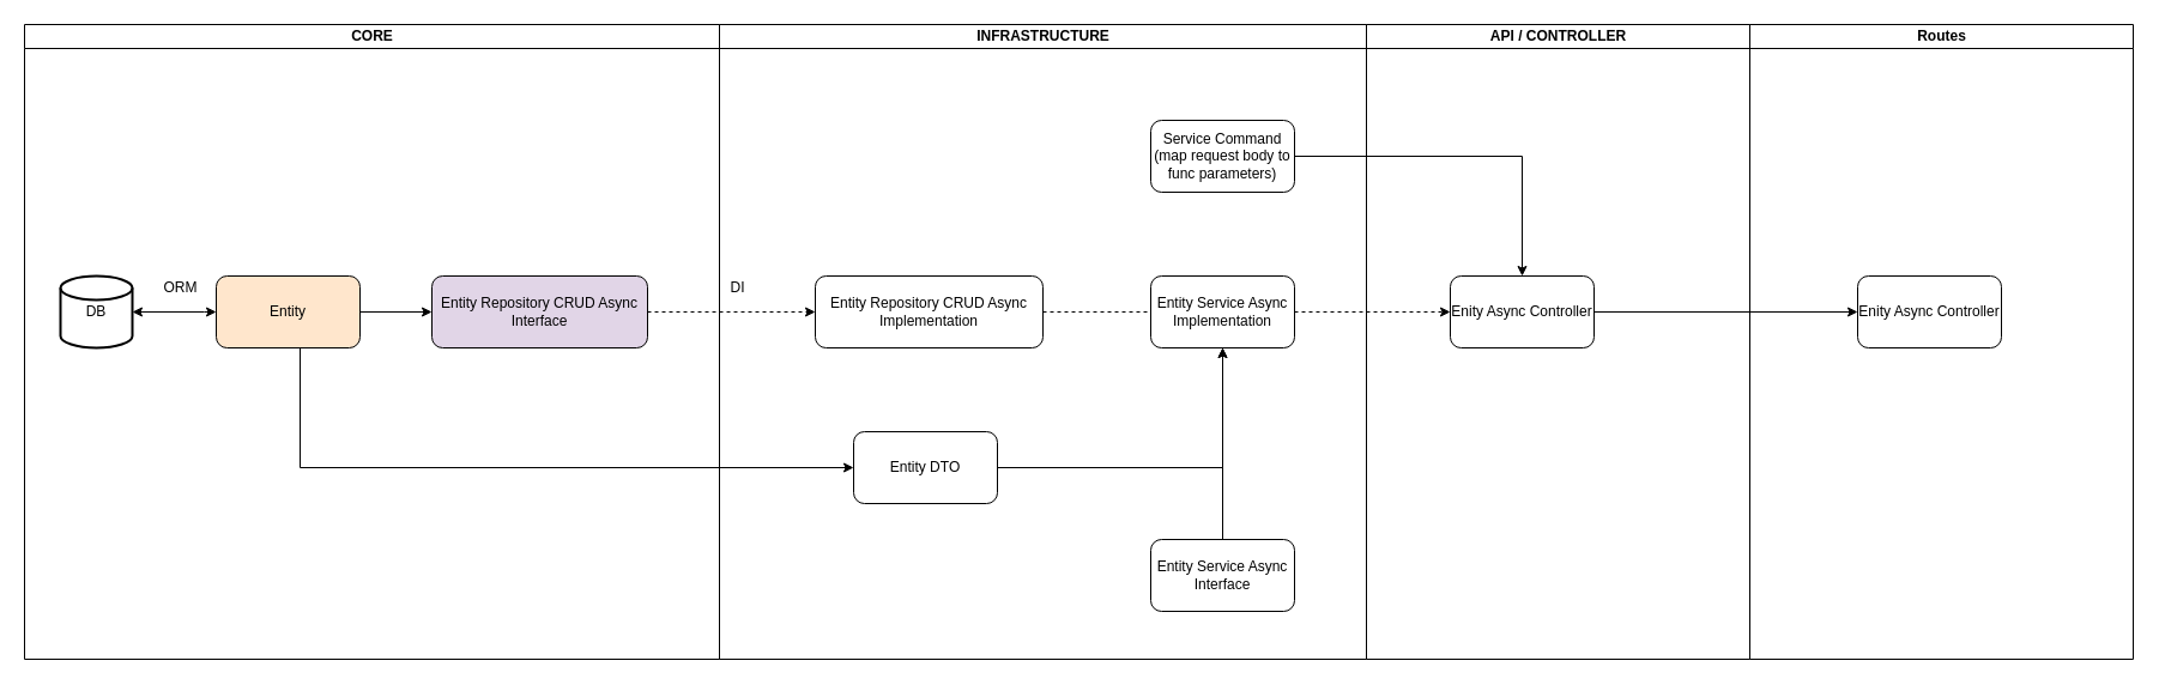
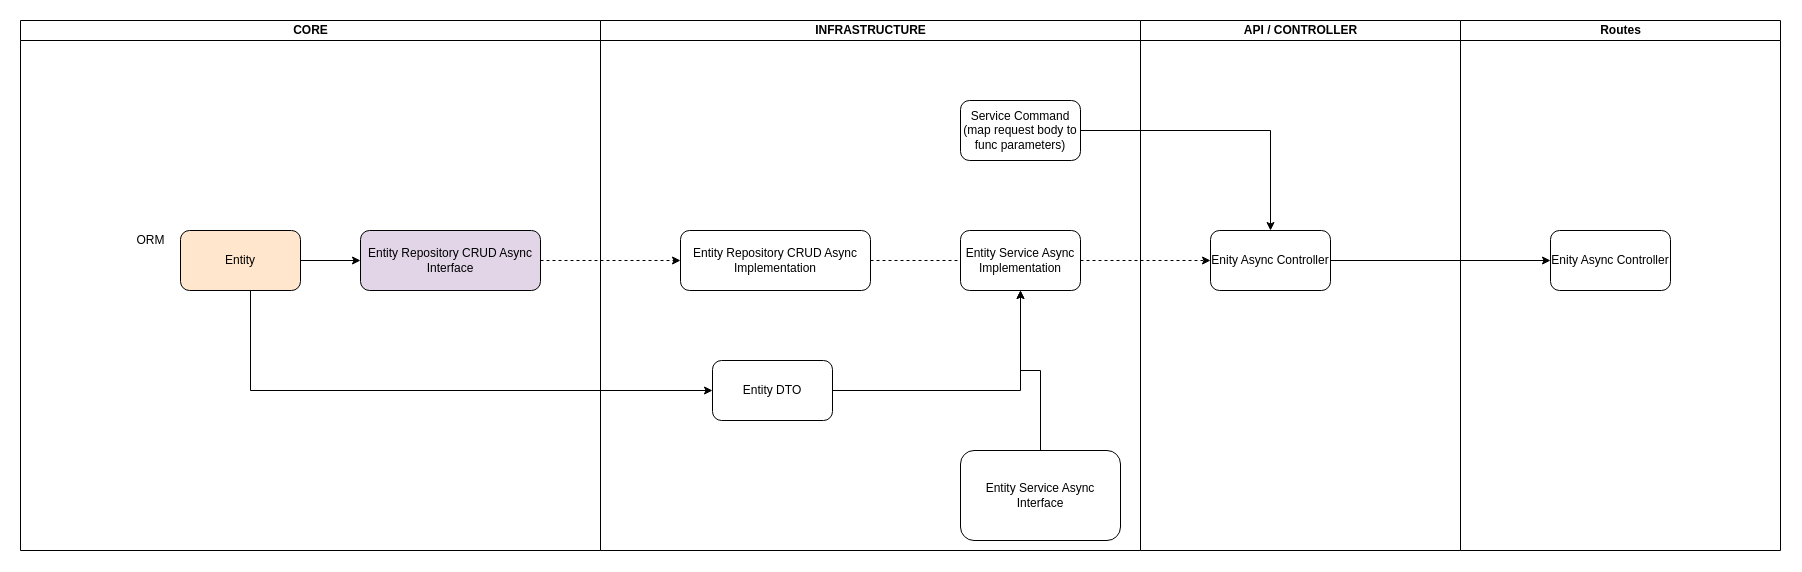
  <mxCell id="0" />
  <mxCell id="1" parent="0" />
- <mxCell id="2" value="DB" style="strokeWidth=2;html=1;shape=mxgraph.flowchart.database;whiteSpace=wrap;" parent="1" vertex="1"><mxGeometry x="50" y="230" width="60" height="60" as="geometry" /></mxCell>
- <mxCell id="3" style="edgeStyle=orthogonalEdgeStyle;rounded=0;orthogonalLoop=1;jettySize=auto;html=1;startArrow=classic;startFill=1;" parent="1" source="10" target="2" edge="1"><mxGeometry relative="1" as="geometry"><Array as="points"><mxPoint x="170" y="260" /><mxPoint x="170" y="260" /></Array></mxGeometry></mxCell>
  <mxCell id="4" style="edgeStyle=orthogonalEdgeStyle;rounded=0;orthogonalLoop=1;jettySize=auto;html=1;entryX=0;entryY=0.5;entryDx=0;entryDy=0;startArrow=none;startFill=0;" parent="1" source="10" target="6" edge="1"><mxGeometry relative="1" as="geometry"><Array as="points"><mxPoint x="250" y="390" /><mxPoint x="600" y="390" /></Array></mxGeometry></mxCell>
  <mxCell id="5" style="edgeStyle=orthogonalEdgeStyle;rounded=0;orthogonalLoop=1;jettySize=auto;html=1;" edge="1" parent="1" source="6" target="19"><mxGeometry relative="1" as="geometry" /></mxCell>
  <mxCell id="6" value="Entity DTO" style="rounded=1;whiteSpace=wrap;html=1;" parent="1" vertex="1"><mxGeometry x="712" y="360" width="120" height="60" as="geometry" /></mxCell>
  <mxCell id="7" value="" style="group" parent="1" vertex="1" connectable="0"><mxGeometry x="20" y="20" width="1120" height="530" as="geometry" /></mxCell>
  <mxCell id="8" value="CORE" style="swimlane;html=1;startSize=20;horizontal=1;containerType=tree;fillColor=none;" parent="7" vertex="1"><mxGeometry width="580" height="530" as="geometry" /></mxCell>
  <mxCell id="9" value="Entity Repository CRUD Async Interface" style="rounded=1;whiteSpace=wrap;html=1;fillColor=#e1d5e7;" parent="8" vertex="1"><mxGeometry x="340" y="210" width="180" height="60" as="geometry" /></mxCell>
  <mxCell id="10" value="Entity" style="rounded=1;whiteSpace=wrap;html=1;fillColor=#ffe6cc;" parent="8" vertex="1"><mxGeometry x="160" y="210" width="120" height="60" as="geometry" /></mxCell>
  <mxCell id="11" style="edgeStyle=orthogonalEdgeStyle;rounded=0;orthogonalLoop=1;jettySize=auto;html=1;startArrow=none;startFill=0;" parent="8" source="10" target="9" edge="1"><mxGeometry relative="1" as="geometry" /></mxCell>
  <mxCell id="12" value="ORM" style="text;html=1;align=center;verticalAlign=middle;resizable=0;points=[];autosize=1;" parent="8" vertex="1"><mxGeometry x="110" y="210" width="40" height="20" as="geometry" /></mxCell>
  <mxCell id="13" value="INFRASTRUCTURE" style="swimlane;html=1;startSize=20;horizontal=1;containerType=tree;fillColor=none;" parent="7" vertex="1"><mxGeometry x="580" width="540" height="530" as="geometry" /></mxCell>
  <mxCell id="14" style="edgeStyle=orthogonalEdgeStyle;rounded=0;orthogonalLoop=1;jettySize=auto;html=1;entryX=0;entryY=0.5;entryDx=0;entryDy=0;startArrow=none;startFill=0;dashed=1;endArrow=none;" parent="13" source="15" target="19" edge="1"><mxGeometry relative="1" as="geometry" /></mxCell>
  <mxCell id="15" value="Entity Repository CRUD Async Implementation" style="rounded=1;whiteSpace=wrap;html=1;" parent="13" vertex="1"><mxGeometry x="80" y="210" width="190" height="60" as="geometry" /></mxCell>
- <mxCell id="16" value="DI" style="text;html=1;align=center;verticalAlign=middle;resizable=0;points=[];autosize=1;" parent="13" vertex="1"><mxGeometry y="210" width="30" height="20" as="geometry" /></mxCell>
  <mxCell id="17" style="edgeStyle=orthogonalEdgeStyle;rounded=0;orthogonalLoop=1;jettySize=auto;html=1;entryX=0.5;entryY=1;entryDx=0;entryDy=0;startArrow=none;startFill=0;" parent="13" source="18" target="19" edge="1"><mxGeometry relative="1" as="geometry" /></mxCell>
- <mxCell id="18" value="Entity Service Async Interface" style="rounded=1;whiteSpace=wrap;html=1;fillColor=none;" parent="13" vertex="1"><mxGeometry x="360" y="430" width="120" height="60" as="geometry" /></mxCell>
+ <mxCell id="18" value="Entity Service Async Interface" style="rounded=1;whiteSpace=wrap;html=1;fillColor=none;" parent="13" vertex="1"><mxGeometry x="360" y="430" width="160" height="90" as="geometry" /></mxCell>
  <mxCell id="19" value="Entity Service Async Implementation" style="rounded=1;whiteSpace=wrap;html=1;fillColor=none;" parent="13" vertex="1"><mxGeometry x="360" y="210" width="120" height="60" as="geometry" /></mxCell>
  <mxCell id="20" value="Service Command (map request body to func parameters)" style="rounded=1;whiteSpace=wrap;html=1;" vertex="1" parent="13"><mxGeometry x="360" y="80" width="120" height="60" as="geometry" /></mxCell>
  <mxCell id="21" style="edgeStyle=orthogonalEdgeStyle;rounded=0;orthogonalLoop=1;jettySize=auto;html=1;startArrow=none;startFill=0;dashed=1;" parent="7" source="9" target="15" edge="1"><mxGeometry relative="1" as="geometry" /></mxCell>
  <mxCell id="22" value="API / CONTROLLER" style="swimlane;html=1;startSize=20;horizontal=1;containerType=tree;fillColor=none;" parent="1" vertex="1"><mxGeometry x="1140" y="20" width="320" height="530" as="geometry" /></mxCell>
  <mxCell id="23" value="Enity Async Controller" style="rounded=1;whiteSpace=wrap;html=1;" vertex="1" parent="22"><mxGeometry x="70" y="210" width="120" height="60" as="geometry" /></mxCell>
  <mxCell id="24" style="edgeStyle=orthogonalEdgeStyle;rounded=0;orthogonalLoop=1;jettySize=auto;html=1;entryX=0.5;entryY=0;entryDx=0;entryDy=0;" edge="1" parent="1" source="20" target="23"><mxGeometry relative="1" as="geometry" /></mxCell>
  <mxCell id="25" style="edgeStyle=orthogonalEdgeStyle;rounded=0;orthogonalLoop=1;jettySize=auto;html=1;dashed=1;" edge="1" parent="1" source="19" target="23"><mxGeometry relative="1" as="geometry" /></mxCell>
  <mxCell id="26" value="Routes" style="swimlane;html=1;startSize=20;horizontal=1;containerType=tree;fillColor=none;" vertex="1" parent="1"><mxGeometry x="1460" y="20" width="320" height="530" as="geometry" /></mxCell>
  <mxCell id="27" value="Enity Async Controller" style="rounded=1;whiteSpace=wrap;html=1;" vertex="1" parent="26"><mxGeometry x="90" y="210" width="120" height="60" as="geometry" /></mxCell>
  <mxCell id="28" style="edgeStyle=orthogonalEdgeStyle;rounded=0;orthogonalLoop=1;jettySize=auto;html=1;" edge="1" parent="1" source="23" target="27"><mxGeometry relative="1" as="geometry" /></mxCell>
